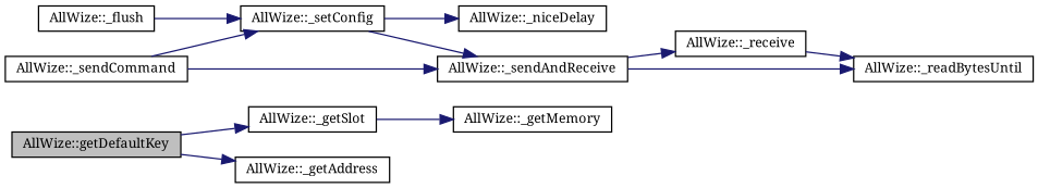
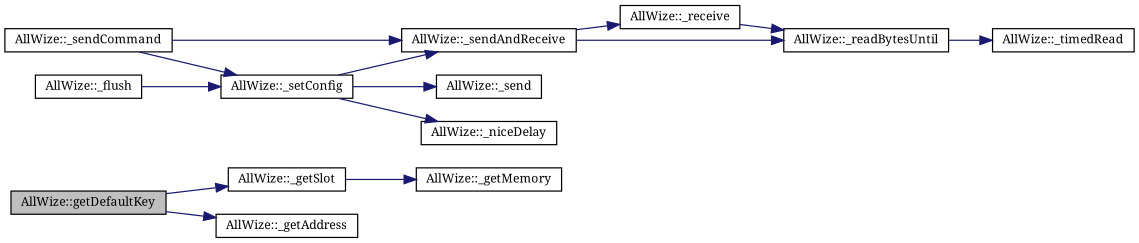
  digraph {
    fontname="Noto Serif"
    rankdir=LR
    node [color=black fillcolor=white fontname="Noto Serif" fontsize=10 shape=record style=filled]
    edge [color=midnightblue fontname="Noto Serif" fontsize=10 labelfontname=Helvetica labelfontsize=10 style=solid]
    n1 [fillcolor=grey75 fontcolor=black height=0.2 label="AllWize::getDefaultKey" width=0.4]
    n2 [height=0.2 label="AllWize::_getSlot" width=0.4]
    n3 [height=0.2 label="AllWize::_getAddress" width=0.4]
    n4 [height=0.2 label="AllWize::_getMemory" width=0.4]
    n5 [height=0.2 label="AllWize::_sendCommand" width=0.4]
    n6 [height=0.2 label="AllWize::_setConfig" width=0.4]
    n7 [height=0.2 label="AllWize::_sendAndReceive" width=0.4]
+   n8 [height=0.2 label="AllWize::_send" width=0.4]
    n9 [height=0.2 label="AllWize::_niceDelay" width=0.4]
    n10 [height=0.2 label="AllWize::_receive" width=0.4]
    n11 [height=0.2 label="AllWize::_readBytesUntil" width=0.4]
    n12 [height=0.2 label="AllWize::_flush" width=0.4]
+   n13 [height=0.2 label="AllWize::_timedRead" width=0.4]
    n1 -> n2
    n1 -> n3
    n2 -> n4
    n5 -> n6
    n5 -> n7
    n6 -> n7
+   n6 -> n8
    n6 -> n9
    n7 -> n10
    n7 -> n11
    n10 -> n11
+   n11 -> n13
    n12 -> n6
  }
